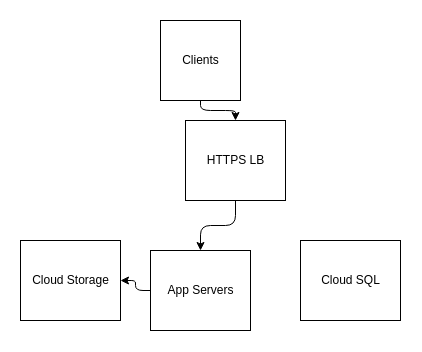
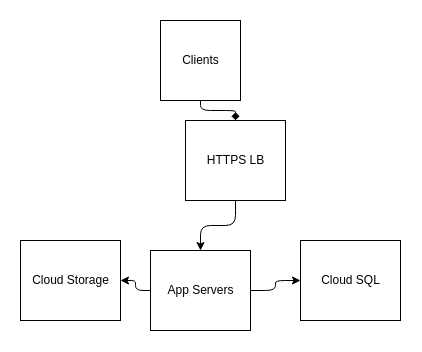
  <mxCell id="0" />
  <mxCell id="1" parent="0" />
  <mxCell id="2" value="Clients" style="shape=mxgraph.ost.actors.actor;html=1;" vertex="1" parent="1"><mxGeometry x="160" y="20" width="80" height="80" as="geometry" /></mxCell>
  <mxCell id="3" value="HTTPS LB" style="shape=HTTPS Load Balancer;html=1;                        labelPosition=center;                        verticalLabelPosition=bottom;                        verticalAlign=top;" vertex="1" parent="1"><mxGeometry x="185" y="120" width="100" height="80" as="geometry" /></mxCell>
  <mxCell id="4" value="App Servers" style="shape=Compute Engine;html=1;                        labelPosition=center;                        verticalLabelPosition=bottom;                        verticalAlign=top;" vertex="1" parent="1"><mxGeometry x="150" y="250" width="100" height="80" as="geometry" /></mxCell>
  <mxCell id="5" value="Cloud SQL" style="shape=Cloud SQL;html=1;                        labelPosition=center;                        verticalLabelPosition=bottom;                        verticalAlign=top;" vertex="1" parent="1"><mxGeometry x="300" y="240" width="100" height="80" as="geometry" /></mxCell>
  <mxCell id="6" value="Cloud Storage" style="shape=Cloud Storage;html=1;                        labelPosition=center;                        verticalLabelPosition=bottom;                        verticalAlign=top;" vertex="1" parent="1"><mxGeometry x="20" y="240" width="100" height="80" as="geometry" /></mxCell>
- <mxCell id="7" style="edgeStyle=orthogonalEdgeStyle;                               rounded=0;orthogonalLoop=1;                               jettySize=auto;html=1;                               exitX=0.5;exitY=1;exitPerimeter=1;                               entryX=0.5;entryY=0;entryPerimeter=1;" edge="1" parent="1" source="2" target="3"><mxGeometry relative="1" as="geometry" /></mxCell>
+ <mxCell id="7" style="edgeStyle=orthogonalEdgeStyle;                               rounded=0;orthogonalLoop=1;                               jettySize=auto;html=1;                               exitX=0.5;exitY=1;exitPerimeter=1;                               entryX=0.5;entryY=0;entryPerimeter=1;endArrow=diamond;" edge="1" parent="1" source="2" target="3"><mxGeometry relative="1" as="geometry" /></mxCell>
  <mxCell id="8" style="edgeStyle=orthogonalEdgeStyle;                               rounded=0;orthogonalLoop=1;                               jettySize=auto;html=1;                               exitX=0.5;exitY=1;exitPerimeter=1;                               entryX=0.5;entryY=0;entryPerimeter=1;" edge="1" parent="1" source="3" target="4"><mxGeometry relative="1" as="geometry" /></mxCell>
+ <mxCell id="9" style="edgeStyle=orthogonalEdgeStyle;                               rounded=0;orthogonalLoop=1;                               jettySize=auto;html=1;                               exitX=1;exitY=0.5;exitPerimeter=1;                               entryX=0;entryY=0.5;entryPerimeter=1;" edge="1" parent="1" source="4" target="5"><mxGeometry relative="1" as="geometry" /></mxCell>
  <mxCell id="10" style="edgeStyle=orthogonalEdgeStyle;                                rounded=0;orthogonalLoop=1;                                jettySize=auto;html=1;                                exitX=0;exitY=0.5;exitPerimeter=1;                                entryX=1;entryY=0.5;entryPerimeter=1;" edge="1" parent="1" source="4" target="6"><mxGeometry relative="1" as="geometry" /></mxCell>
